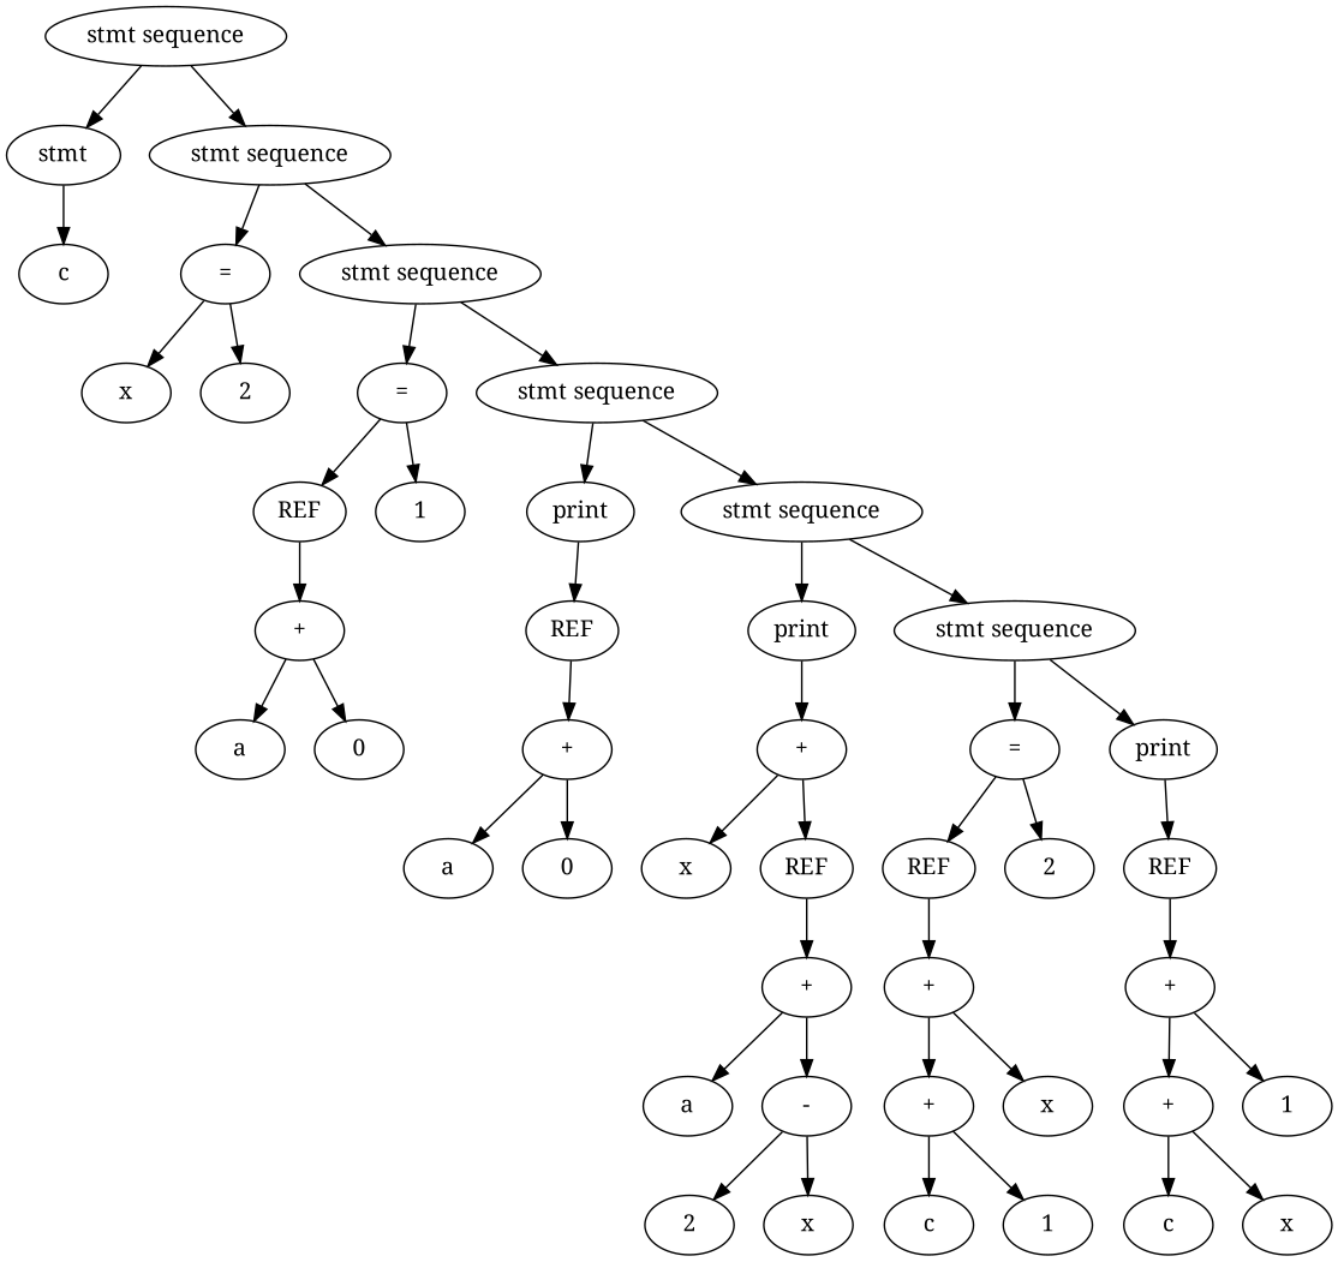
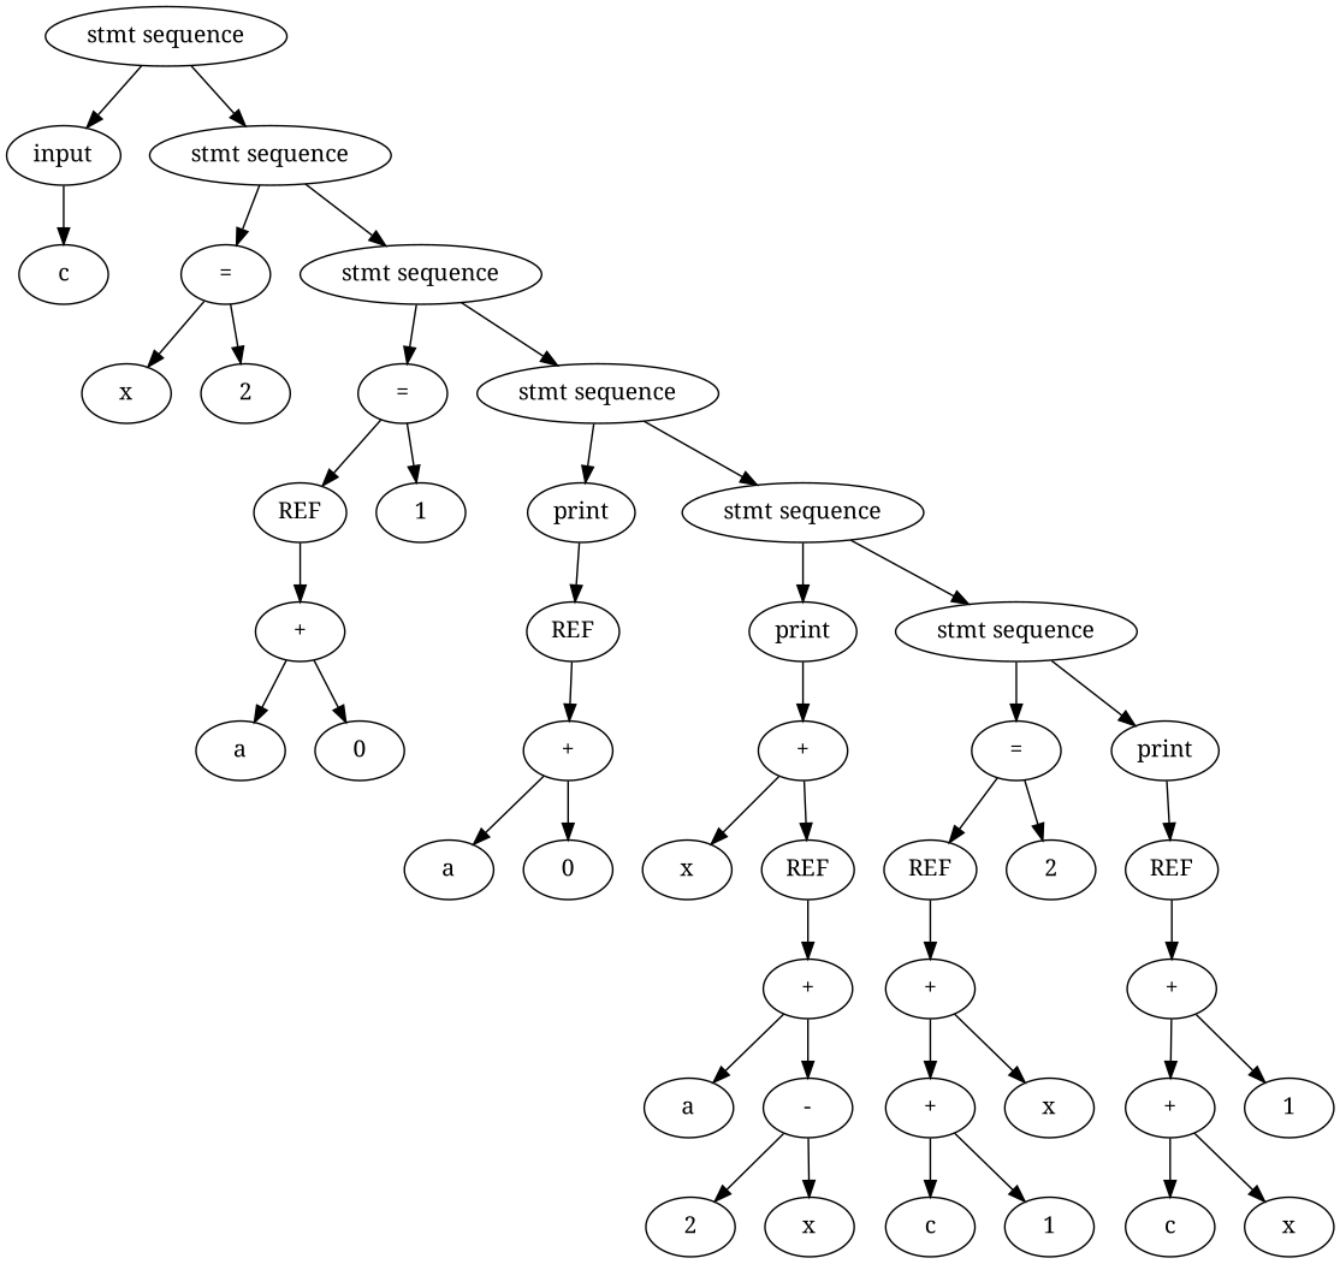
  digraph {
    fontname="Noto Serif"
    node [fontname="Noto Serif"]
    edge [fontname="Noto Serif"]
    n1 [label="stmt sequence"]
-   n2 [label=stmt]
+   n2 [label=input]
    n3 [label="stmt sequence"]
    n4 [label=c]
    n5 [label="="]
    n6 [label="stmt sequence"]
    n7 [label=x]
    n8 [label=2]
    n9 [label="="]
    n10 [label="stmt sequence"]
    n11 [label=REF]
    n12 [label=1]
    n13 [label=print]
    n14 [label="stmt sequence"]
    n15 [label="+"]
    n16 [label=a]
    n17 [label=0]
    n18 [label=REF]
    n19 [label=print]
    n20 [label="stmt sequence"]
    n21 [label="+"]
    n22 [label=a]
    n23 [label=0]
    n24 [label="+"]
    n25 [label="="]
    n26 [label=print]
    n27 [label=x]
    n28 [label=REF]
    n29 [label="+"]
    n30 [label=a]
    n31 [label="-"]
    n32 [label=2]
    n33 [label=x]
    n34 [label=REF]
    n35 [label=2]
    n36 [label=REF]
    n37 [label="+"]
    n38 [label="+"]
    n39 [label=x]
    n40 [label=c]
    n41 [label=1]
    n42 [label="+"]
    n43 [label="+"]
    n44 [label=1]
    n45 [label=c]
    n46 [label=x]
    n1 -> n2
    n1 -> n3
    n2 -> n4
    n3 -> n5
    n3 -> n6
    n5 -> n7
    n5 -> n8
    n6 -> n9
    n6 -> n10
    n9 -> n11
    n9 -> n12
    n10 -> n13
    n10 -> n14
    n11 -> n15
    n13 -> n18
    n14 -> n19
    n14 -> n20
    n15 -> n16
    n15 -> n17
    n18 -> n21
    n19 -> n24
    n20 -> n25
    n20 -> n26
    n21 -> n22
    n21 -> n23
    n24 -> n27
    n24 -> n28
    n25 -> n34
    n25 -> n35
    n26 -> n36
    n28 -> n29
    n29 -> n30
    n29 -> n31
    n31 -> n32
    n31 -> n33
    n34 -> n37
    n36 -> n42
    n37 -> n38
    n37 -> n39
    n38 -> n40
    n38 -> n41
    n42 -> n43
    n42 -> n44
    n43 -> n45
    n43 -> n46
  }
